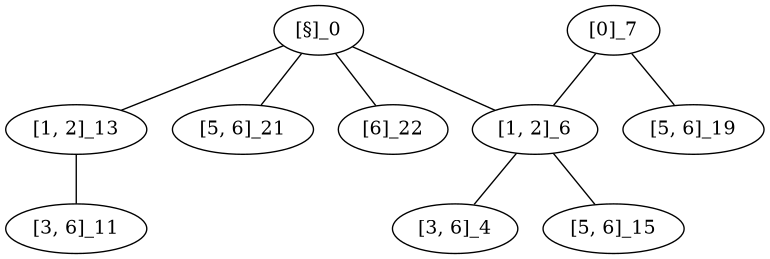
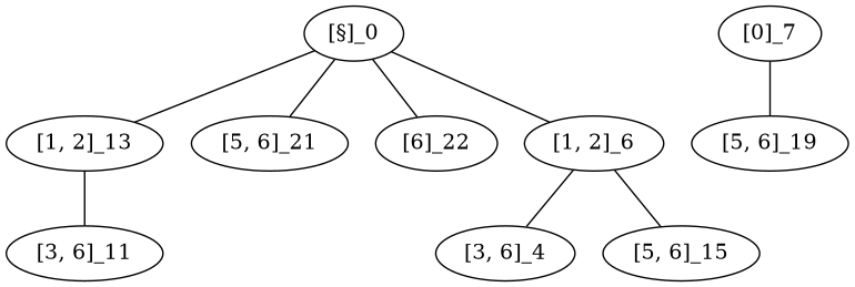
  graph {
    "[§]_0"
    "[1, 2]_13"
    "[5, 6]_21"
    "[6]_22"
    "[1, 2]_6"
    "[0]_7"
    "[5, 6]_19"
    "[3, 6]_11"
    "[3, 6]_4"
    "[5, 6]_15"
    "[§]_0" -- "[1, 2]_13"
    "[§]_0" -- "[5, 6]_21"
    "[§]_0" -- "[6]_22"
    "[§]_0" -- "[1, 2]_6"
    "[1, 2]_13" -- "[3, 6]_11"
    "[1, 2]_6" -- "[3, 6]_4"
    "[1, 2]_6" -- "[5, 6]_15"
-   "[0]_7" -- "[1, 2]_6"
    "[0]_7" -- "[5, 6]_19"
  }
